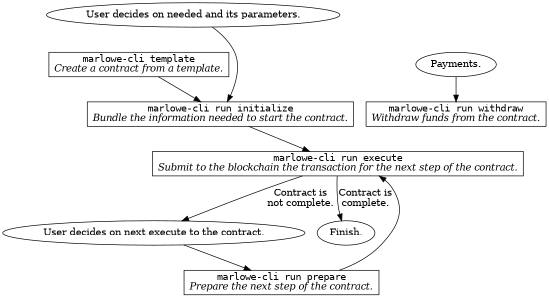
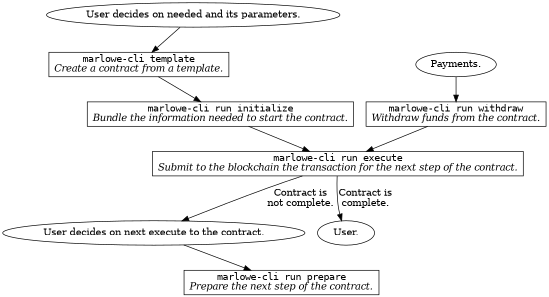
  digraph {
    node [shape=box]
    n1 [label="User decides on needed and its parameters." shape=oval]
    n2 [label=<<font face="monospace">marlowe-cli template</font><br/><i>Create a contract from a template.</i>>]
    n3 [label=<<font face="monospace">marlowe-cli run initialize</font><br/><i>Bundle the information needed to start the contract.</i>>]
    n4 [label=<<font face="monospace">marlowe-cli run execute</font><br/><i>Submit to the blockchain the transaction for the next step of the contract.</i>>]
    n5 [label="User decides on next execute to the contract." shape=oval]
-   n6 [label="Finish." shape=oval]
+   n6 [label="User." shape=oval]
    n7 [label="Payments." shape=oval]
    n8 [label=<<font face="monospace">marlowe-cli run withdraw</font><br/><i>Withdraw funds from the contract.</i>>]
    n9 [label=<<font face="monospace">marlowe-cli run prepare</font><br/><i>Prepare the next step of the contract.</i>>]
-   n1 -> n3
+   n1 -> n2
    n2 -> n3
    n3 -> n4
    n4 -> n5 [label="Contract is\nnot complete."]
    n4 -> n6 [label="Contract is\ncomplete."]
    n5 -> n9
    n7 -> n8
-   n9 -> n4
+   n8 -> n4
  }
